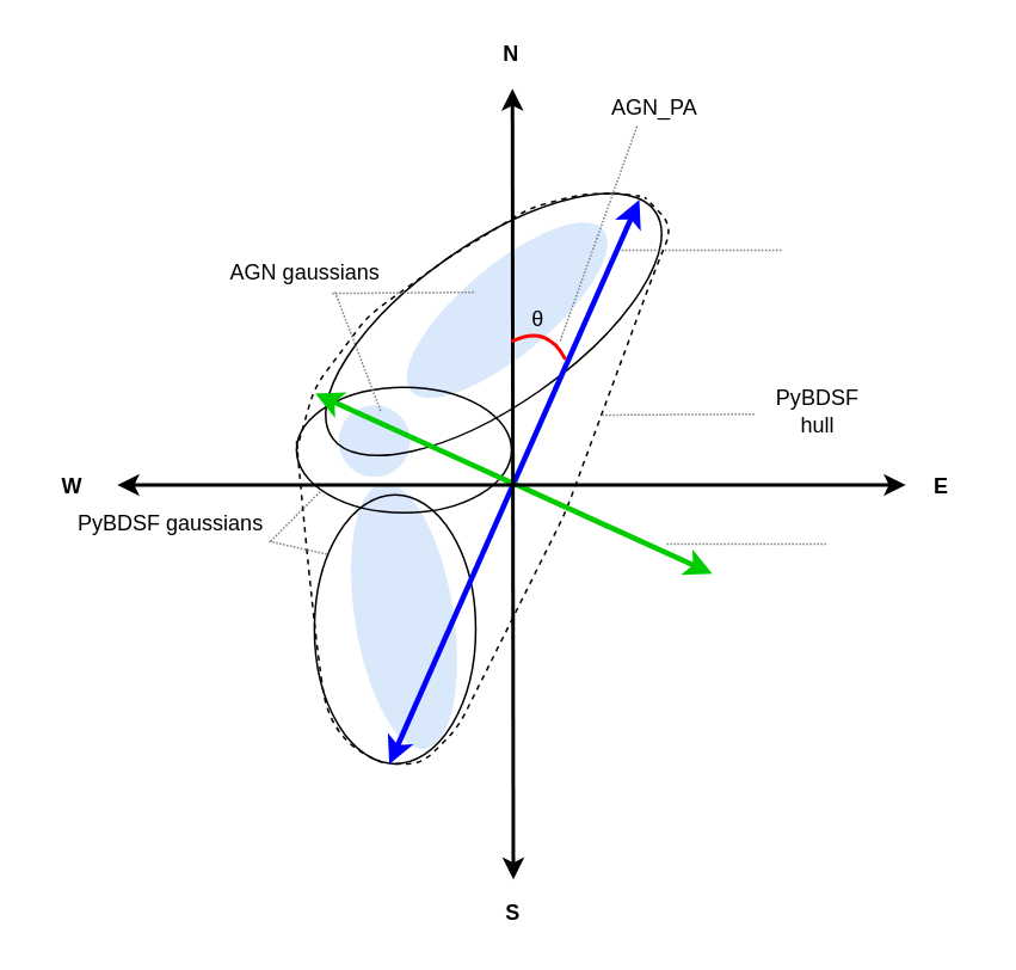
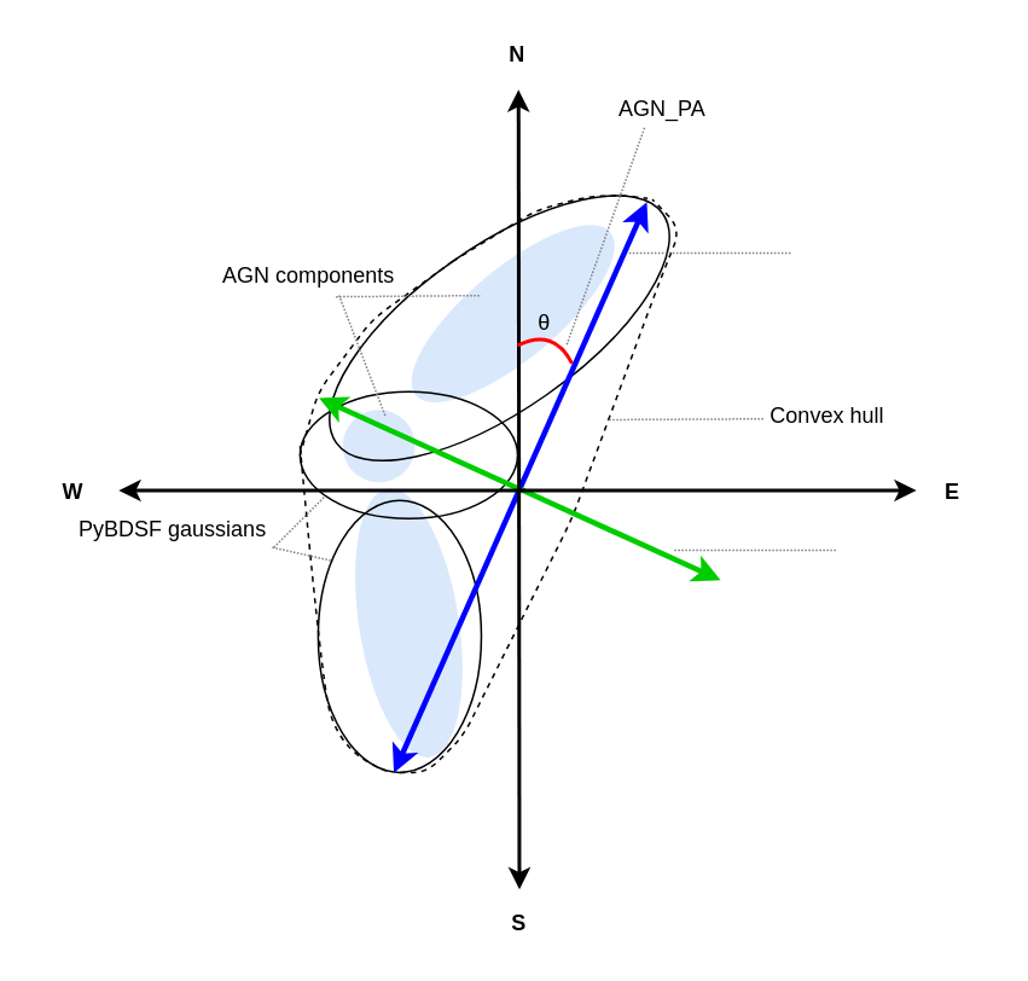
  <mxCell id="0" />
  <mxCell id="1" parent="0" />
  <mxCell id="2" value="" style="ellipse;whiteSpace=wrap;html=1;aspect=fixed;fillColor=#dae8fc;strokeColor=none;" parent="1" vertex="1"><mxGeometry x="188.5" y="225.5" width="40" height="40" as="geometry" /></mxCell>
  <mxCell id="3" value="" style="ellipse;whiteSpace=wrap;html=1;fillColor=#dae8fc;strokeColor=none;rotation=140;" parent="1" vertex="1"><mxGeometry x="212.5" y="147.5" width="140" height="50" as="geometry" /></mxCell>
  <mxCell id="4" value="" style="ellipse;whiteSpace=wrap;html=1;fillColor=#dae8fc;strokeColor=none;rotation=81;" parent="1" vertex="1"><mxGeometry x="150" y="315.5" width="150" height="55" as="geometry" /></mxCell>
  <mxCell id="5" value="" style="ellipse;whiteSpace=wrap;html=1;rotation=145;fillColor=none;" parent="1" vertex="1"><mxGeometry x="165" y="135.5" width="220" height="90" as="geometry" /></mxCell>
  <mxCell id="6" value="" style="ellipse;whiteSpace=wrap;html=1;fillColor=none;" parent="1" vertex="1"><mxGeometry x="165" y="215.5" width="120" height="70" as="geometry" /></mxCell>
  <mxCell id="7" value="" style="ellipse;whiteSpace=wrap;html=1;fillColor=none;" parent="1" vertex="1"><mxGeometry x="175" y="275.5" width="90" height="150" as="geometry" /></mxCell>
  <mxCell id="8" value="" style="curved=1;endArrow=none;html=1;endFill=0;dashed=1;" parent="1" edge="1"><mxGeometry width="50" height="50" relative="1" as="geometry"><mxPoint x="165" y="245.5" as="sourcePoint" /><mxPoint x="215" y="425.5" as="targetPoint" /><Array as="points"><mxPoint x="165" y="245.5" /><mxPoint x="175" y="355.5" /><mxPoint x="185" y="415.5" /></Array></mxGeometry></mxCell>
  <mxCell id="9" value="" style="endArrow=none;dashed=1;html=1;entryX=0;entryY=0.5;entryDx=0;entryDy=0;exitX=0.5;exitY=1;exitDx=0;exitDy=0;" parent="1" source="5" target="6" edge="1"><mxGeometry width="50" height="50" relative="1" as="geometry"><mxPoint x="225" y="155.5" as="sourcePoint" /><mxPoint x="145" y="515.5" as="targetPoint" /><Array as="points"><mxPoint x="205" y="175.5" /><mxPoint x="175" y="215.5" /></Array></mxGeometry></mxCell>
  <mxCell id="10" value="" style="endArrow=none;dashed=1;html=1;exitX=0.5;exitY=1;exitDx=0;exitDy=0;entryX=0.009;entryY=0.631;entryDx=0;entryDy=0;entryPerimeter=0;" parent="1" source="5" target="5" edge="1"><mxGeometry width="50" height="50" relative="1" as="geometry"><mxPoint x="95" y="565.5" as="sourcePoint" /><mxPoint x="365" y="115.5" as="targetPoint" /><Array as="points"><mxPoint x="295" y="115.5" /><mxPoint x="325" y="107.5" /><mxPoint x="345" y="107.5" /></Array></mxGeometry></mxCell>
  <mxCell id="11" value="" style="endArrow=none;dashed=1;html=1;entryX=0.001;entryY=0.609;entryDx=0;entryDy=0;entryPerimeter=0;exitX=0.5;exitY=1;exitDx=0;exitDy=0;" parent="1" source="7" target="5" edge="1"><mxGeometry width="50" height="50" relative="1" as="geometry"><mxPoint x="95" y="565.5" as="sourcePoint" /><mxPoint x="145" y="515.5" as="targetPoint" /><Array as="points"><mxPoint x="235" y="425.5" /><mxPoint x="255" y="405.5" /><mxPoint x="315" y="285.5" /><mxPoint x="363" y="155.5" /><mxPoint x="375" y="125.5" /></Array></mxGeometry></mxCell>
  <mxCell id="12" value="" style="endArrow=classic;html=1;entryX=0.464;entryY=1.002;entryDx=0;entryDy=0;exitX=0.016;exitY=0.615;exitDx=0;exitDy=0;strokeWidth=3;strokeColor=#0000FF;exitPerimeter=0;entryPerimeter=0;startArrow=classic;startFill=1;endFill=1;" parent="1" source="5" target="7" edge="1"><mxGeometry width="50" height="50" relative="1" as="geometry"><mxPoint x="369.357" y="117" as="sourcePoint" /><mxPoint x="224.214" y="425" as="targetPoint" /></mxGeometry></mxCell>
  <mxCell id="13" value="" style="endArrow=classic;html=1;strokeColor=#00CC00;strokeWidth=3;endSize=6;startSize=6;endFill=1;" parent="1" edge="1"><mxGeometry width="50" height="50" relative="1" as="geometry"><mxPoint x="285.5" y="269" as="sourcePoint" /><mxPoint x="175.5" y="219" as="targetPoint" /></mxGeometry></mxCell>
  <mxCell id="14" value="" style="endArrow=none;html=1;strokeColor=#00CC00;strokeWidth=3;endSize=6;startSize=6;startArrow=classic;startFill=1;" parent="1" edge="1"><mxGeometry width="50" height="50" relative="1" as="geometry"><mxPoint x="397" y="319.5" as="sourcePoint" /><mxPoint x="287" y="269.5" as="targetPoint" /></mxGeometry></mxCell>
  <mxCell id="15" value="" style="endArrow=none;dashed=1;html=1;strokeColor=#808080;strokeWidth=1;dashPattern=1 1;" parent="1" edge="1"><mxGeometry width="50" height="50" relative="1" as="geometry"><mxPoint x="435.5" y="139" as="sourcePoint" /><mxPoint x="345.5" y="139" as="targetPoint" /></mxGeometry></mxCell>
  <mxCell id="16" value="" style="endArrow=none;dashed=1;html=1;strokeColor=#808080;strokeWidth=1;dashPattern=1 1;" parent="1" edge="1"><mxGeometry width="50" height="50" relative="1" as="geometry"><mxPoint x="420.5" y="230.5" as="sourcePoint" /><mxPoint x="335.5" y="231" as="targetPoint" /></mxGeometry></mxCell>
- <mxCell id="17" value="&lt;div&gt;PyBDSF hull&lt;/div&gt;" style="text;html=1;strokeColor=none;fillColor=none;align=center;verticalAlign=middle;whiteSpace=wrap;rounded=0;" parent="1" vertex="1"><mxGeometry x="420.5" y="219" width="70" height="20" as="geometry" /></mxCell>
+ <mxCell id="17" value="&lt;div&gt;Convex hull&lt;/div&gt;" style="text;html=1;strokeColor=none;fillColor=none;align=center;verticalAlign=middle;whiteSpace=wrap;rounded=0;" parent="1" vertex="1"><mxGeometry x="420.5" y="219" width="70" height="20" as="geometry" /></mxCell>
  <mxCell id="18" value="" style="endArrow=none;dashed=1;html=1;strokeColor=#808080;strokeWidth=1;dashPattern=1 1;snapToPoint=0;exitX=0.635;exitY=1.084;exitDx=0;exitDy=0;exitPerimeter=0;" parent="1" source="19" edge="1"><mxGeometry width="50" height="50" relative="1" as="geometry"><mxPoint x="159.5" y="152.5" as="sourcePoint" /><mxPoint x="265" y="162.5" as="targetPoint" /></mxGeometry></mxCell>
- <mxCell id="19" value="AGN gaussians" style="text;html=1;strokeColor=none;fillColor=none;align=center;verticalAlign=middle;whiteSpace=wrap;rounded=0;snapToPoint=0;" parent="1" vertex="1"><mxGeometry x="115" y="141.5" width="110" height="20" as="geometry" /></mxCell>
+ <mxCell id="19" value="AGN components" style="text;html=1;strokeColor=none;fillColor=none;align=center;verticalAlign=middle;whiteSpace=wrap;rounded=0;snapToPoint=0;" parent="1" vertex="1"><mxGeometry x="115" y="141.5" width="110" height="20" as="geometry" /></mxCell>
  <mxCell id="20" value="" style="endArrow=none;dashed=1;html=1;strokeColor=#808080;strokeWidth=1;dashPattern=1 1;" parent="1" edge="1"><mxGeometry width="50" height="50" relative="1" as="geometry"><mxPoint x="460.5" y="303" as="sourcePoint" /><mxPoint x="370.5" y="303" as="targetPoint" /></mxGeometry></mxCell>
  <mxCell id="21" value="" style="endArrow=none;dashed=1;html=1;strokeColor=#808080;strokeWidth=1;dashPattern=1 1;snapToPoint=0;exitX=0.997;exitY=0.97;exitDx=0;exitDy=0;exitPerimeter=0;entryX=0.092;entryY=0.223;entryDx=0;entryDy=0;entryPerimeter=0;" parent="1" source="22" target="7" edge="1"><mxGeometry width="50" height="50" relative="1" as="geometry"><mxPoint x="84.5" y="305.5" as="sourcePoint" /><mxPoint x="190" y="315.5" as="targetPoint" /></mxGeometry></mxCell>
  <mxCell id="22" value="PyBDSF gaussians" style="text;html=1;strokeColor=none;fillColor=none;align=center;verticalAlign=middle;whiteSpace=wrap;rounded=0;snapToPoint=0;" parent="1" vertex="1"><mxGeometry x="40" y="282" width="110" height="20" as="geometry" /></mxCell>
  <mxCell id="23" value="" style="endArrow=none;dashed=1;html=1;strokeColor=#808080;strokeWidth=1;dashPattern=1 1;snapToPoint=0;exitX=1.005;exitY=0.97;exitDx=0;exitDy=0;exitPerimeter=0;entryX=0.113;entryY=0.827;entryDx=0;entryDy=0;entryPerimeter=0;" parent="1" source="22" target="6" edge="1"><mxGeometry width="50" height="50" relative="1" as="geometry"><mxPoint x="159.7" y="311.4" as="sourcePoint" /><mxPoint x="193.3" y="319" as="targetPoint" /></mxGeometry></mxCell>
  <mxCell id="24" value="" style="endArrow=none;dashed=1;html=1;strokeColor=#808080;strokeWidth=1;dashPattern=1 1;snapToPoint=0;exitX=0.65;exitY=1.043;exitDx=0;exitDy=0;exitPerimeter=0;" parent="1" source="19" edge="1"><mxGeometry width="50" height="50" relative="1" as="geometry"><mxPoint x="194.786" y="172.929" as="sourcePoint" /><mxPoint x="211.993" y="228.832" as="targetPoint" /></mxGeometry></mxCell>
  <mxCell id="25" value="" style="endArrow=classic;html=1;strokeColor=#000000;strokeWidth=2;startArrow=classic;startFill=1;endFill=1;" parent="1" edge="1"><mxGeometry width="50" height="50" relative="1" as="geometry"><mxPoint x="285.5" y="49" as="sourcePoint" /><mxPoint x="286" y="490" as="targetPoint" /></mxGeometry></mxCell>
  <mxCell id="26" value="&lt;b&gt;N&lt;/b&gt;" style="text;html=1;strokeColor=none;fillColor=none;align=center;verticalAlign=middle;whiteSpace=wrap;rounded=0;" parent="1" vertex="1"><mxGeometry x="265" y="20" width="40" height="20" as="geometry" /></mxCell>
  <mxCell id="27" value="" style="endArrow=classic;html=1;strokeColor=#000000;strokeWidth=2;startArrow=classic;startFill=1;endFill=1;" parent="1" edge="1"><mxGeometry width="50" height="50" relative="1" as="geometry"><mxPoint x="505" y="270" as="sourcePoint" /><mxPoint x="65" y="270" as="targetPoint" /></mxGeometry></mxCell>
  <mxCell id="28" value="&lt;b&gt;E&lt;/b&gt;" style="text;html=1;strokeColor=none;fillColor=none;align=center;verticalAlign=middle;whiteSpace=wrap;rounded=0;" parent="1" vertex="1"><mxGeometry x="504.5" y="261" width="40" height="20" as="geometry" /></mxCell>
  <mxCell id="29" value="&lt;b&gt;W&lt;/b&gt;" style="text;html=1;strokeColor=none;fillColor=none;align=center;verticalAlign=middle;whiteSpace=wrap;rounded=0;" parent="1" vertex="1"><mxGeometry x="20" y="261" width="40" height="20" as="geometry" /></mxCell>
  <mxCell id="30" value="&lt;b&gt;S&lt;/b&gt;" style="text;html=1;strokeColor=none;fillColor=none;align=center;verticalAlign=middle;whiteSpace=wrap;rounded=0;" parent="1" vertex="1"><mxGeometry x="266" y="499" width="40" height="20" as="geometry" /></mxCell>
  <mxCell id="31" value="" style="curved=1;endArrow=none;html=1;strokeColor=#FF0000;strokeWidth=2;endFill=0;" parent="1" edge="1"><mxGeometry width="50" height="50" relative="1" as="geometry"><mxPoint x="315" y="200" as="sourcePoint" /><mxPoint x="285" y="190" as="targetPoint" /><Array as="points"><mxPoint x="305" y="180" /></Array></mxGeometry></mxCell>
  <mxCell id="32" value="" style="endArrow=none;dashed=1;html=1;strokeColor=#808080;strokeWidth=1;dashPattern=1 1;exitX=0.25;exitY=1;exitDx=0;exitDy=0;" parent="1" source="33" edge="1"><mxGeometry width="50" height="50" relative="1" as="geometry"><mxPoint x="312" y="61.5" as="sourcePoint" /><mxPoint x="312" y="190" as="targetPoint" /></mxGeometry></mxCell>
  <mxCell id="33" value="AGN_PA" style="text;html=1;strokeColor=none;fillColor=none;align=center;verticalAlign=middle;whiteSpace=wrap;rounded=0;" parent="1" vertex="1"><mxGeometry x="345" y="50" width="40" height="20" as="geometry" /></mxCell>
  <mxCell id="34" value="&lt;span class=&quot;st&quot;&gt;θ&lt;/span&gt;" style="text;html=1;strokeColor=none;fillColor=none;align=center;verticalAlign=middle;whiteSpace=wrap;rounded=0;" parent="1" vertex="1"><mxGeometry x="280" y="167.5" width="40" height="20" as="geometry" /></mxCell>
